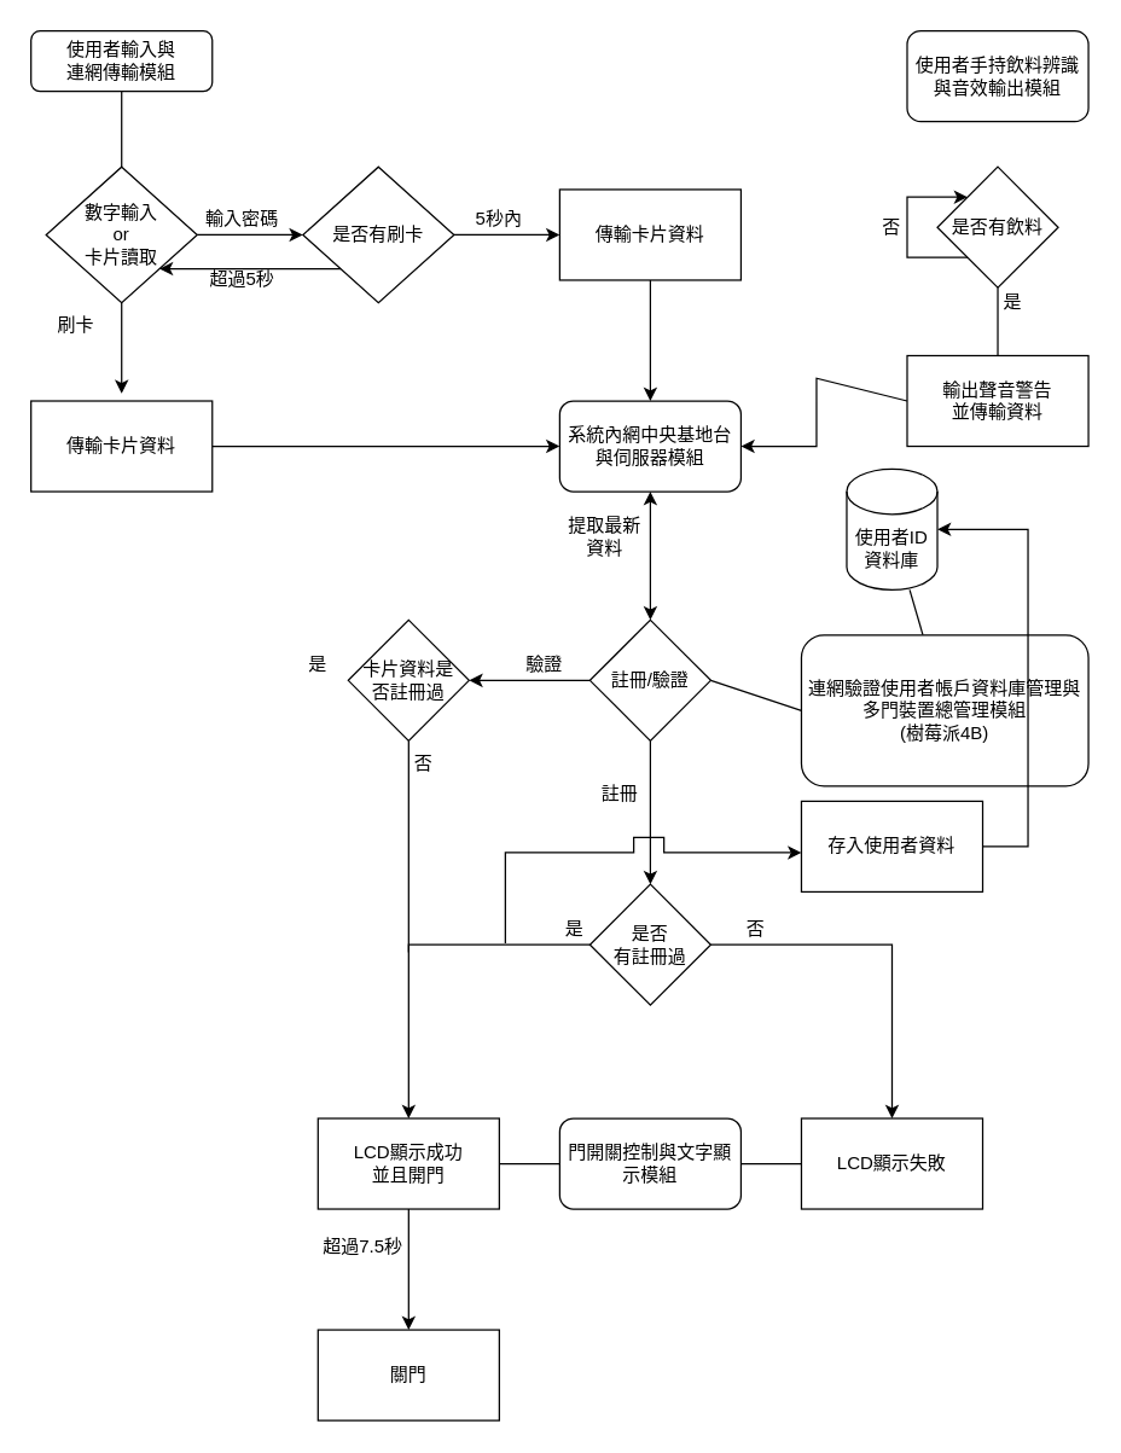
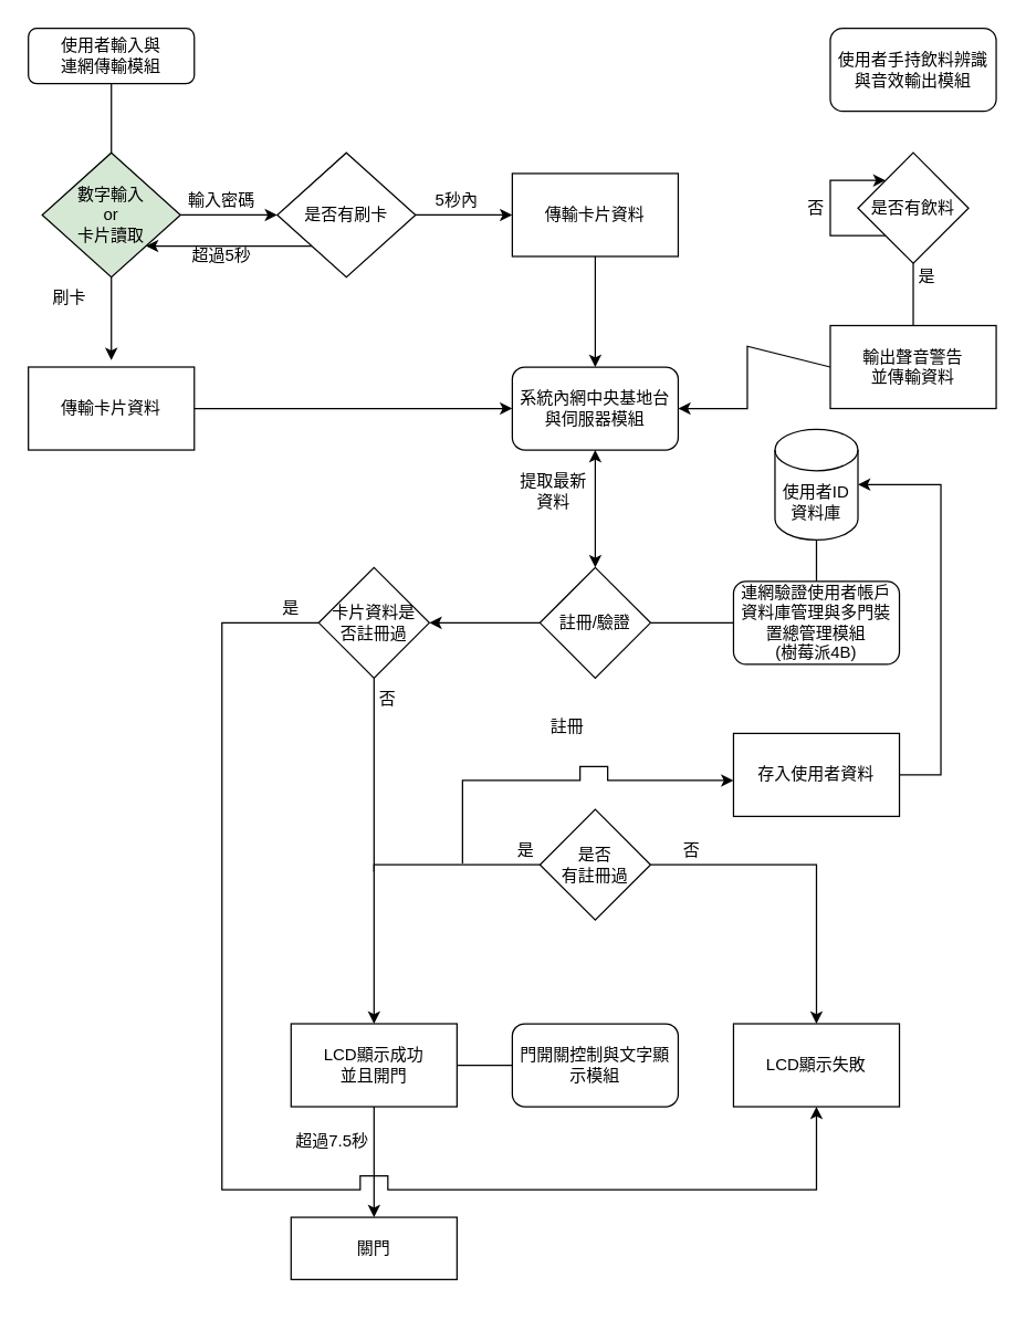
  <mxCell id="0" />
  <mxCell id="1" parent="0" />
  <mxCell id="2" value="" style="edgeStyle=none;rounded=0;orthogonalLoop=1;jettySize=auto;html=1;endArrow=none;endFill=0;" parent="1" source="3" target="6" edge="1"><mxGeometry relative="1" as="geometry" /></mxCell>
  <mxCell id="3" value="使用者輸入與&lt;br&gt;連網傳輸模組" style="rounded=1;whiteSpace=wrap;html=1;" parent="1" vertex="1"><mxGeometry x="20" y="20" width="120" height="40" as="geometry" /></mxCell>
  <mxCell id="4" value="" style="edgeStyle=none;rounded=0;orthogonalLoop=1;jettySize=auto;html=1;" parent="1" source="6" edge="1"><mxGeometry relative="1" as="geometry"><mxPoint x="80" y="260" as="targetPoint" /></mxGeometry></mxCell>
  <mxCell id="5" value="" style="edgeStyle=none;rounded=0;orthogonalLoop=1;jettySize=auto;html=1;" parent="1" source="6" target="10" edge="1"><mxGeometry relative="1" as="geometry" /></mxCell>
- <mxCell id="6" value="數字輸入&lt;br&gt;or&lt;br&gt;卡片讀取" style="rhombus;whiteSpace=wrap;html=1;rounded=0;" parent="1" vertex="1"><mxGeometry x="30" y="110" width="100" height="90" as="geometry" /></mxCell>
+ <mxCell id="6" value="數字輸入&lt;br&gt;or&lt;br&gt;卡片讀取" style="rhombus;whiteSpace=wrap;html=1;rounded=0;fillColor=#d5e8d4;" parent="1" vertex="1"><mxGeometry x="30" y="110" width="100" height="90" as="geometry" /></mxCell>
  <mxCell id="7" style="edgeStyle=none;rounded=0;orthogonalLoop=1;jettySize=auto;html=1;exitX=1;exitY=0.5;exitDx=0;exitDy=0;" parent="1" target="24" edge="1"><mxGeometry relative="1" as="geometry"><mxPoint x="200" y="299.588" as="targetPoint" /><mxPoint x="120" y="300" as="sourcePoint" /></mxGeometry></mxCell>
  <mxCell id="8" style="edgeStyle=none;rounded=0;orthogonalLoop=1;jettySize=auto;html=1;exitX=0;exitY=1;exitDx=0;exitDy=0;entryX=1;entryY=1;entryDx=0;entryDy=0;" parent="1" source="10" target="6" edge="1"><mxGeometry relative="1" as="geometry" /></mxCell>
  <mxCell id="9" value="" style="edgeStyle=none;rounded=0;orthogonalLoop=1;jettySize=auto;html=1;" parent="1" source="10" edge="1"><mxGeometry relative="1" as="geometry"><mxPoint x="370" y="155" as="targetPoint" /></mxGeometry></mxCell>
  <mxCell id="10" value="是否有刷卡" style="rhombus;whiteSpace=wrap;html=1;rounded=0;" parent="1" vertex="1"><mxGeometry x="200" y="110" width="100" height="90" as="geometry" /></mxCell>
  <mxCell id="11" value="輸入密碼" style="text;html=1;strokeColor=none;fillColor=none;align=center;verticalAlign=middle;whiteSpace=wrap;rounded=0;" parent="1" vertex="1"><mxGeometry x="130" y="130" width="60" height="30" as="geometry" /></mxCell>
  <mxCell id="12" value="刷卡" style="text;html=1;strokeColor=none;fillColor=none;align=center;verticalAlign=middle;whiteSpace=wrap;rounded=0;" parent="1" vertex="1"><mxGeometry x="20" y="200" width="60" height="30" as="geometry" /></mxCell>
  <mxCell id="13" value="" style="edgeStyle=none;rounded=0;orthogonalLoop=1;jettySize=auto;html=1;" parent="1" source="14" target="15" edge="1"><mxGeometry relative="1" as="geometry" /></mxCell>
  <mxCell id="14" value="傳輸卡片資料" style="rounded=0;whiteSpace=wrap;html=1;" parent="1" vertex="1"><mxGeometry x="370" y="125" width="120" height="60" as="geometry" /></mxCell>
  <mxCell id="15" value="系統內網中央基地台與伺服器模組" style="whiteSpace=wrap;html=1;rounded=1;" parent="1" vertex="1"><mxGeometry x="370" y="265" width="120" height="60" as="geometry" /></mxCell>
  <mxCell id="16" style="edgeStyle=none;rounded=0;orthogonalLoop=1;jettySize=auto;html=1;exitX=0;exitY=0.5;exitDx=0;exitDy=0;startArrow=none;startFill=0;endArrow=none;endFill=0;entryX=1;entryY=0.5;entryDx=0;entryDy=0;" parent="1" source="18" target="27" edge="1"><mxGeometry relative="1" as="geometry"><mxPoint x="430" y="435.333" as="targetPoint" /></mxGeometry></mxCell>
  <mxCell id="17" value="" style="edgeStyle=none;rounded=0;orthogonalLoop=1;jettySize=auto;html=1;startArrow=none;startFill=0;endArrow=none;endFill=0;" parent="1" source="18" target="48" edge="1"><mxGeometry relative="1" as="geometry" /></mxCell>
- <mxCell id="18" value="連網驗證使用者帳戶資料庫管理與多門裝置總管理模組&lt;br&gt;(樹莓派4B)" style="whiteSpace=wrap;html=1;rounded=1;" parent="1" vertex="1"><mxGeometry x="530" y="420" width="190" height="100" as="geometry" /></mxCell>
+ <mxCell id="18" value="連網驗證使用者帳戶資料庫管理與多門裝置總管理模組&lt;br&gt;(樹莓派4B)" style="whiteSpace=wrap;html=1;rounded=1;" parent="1" vertex="1"><mxGeometry x="530" y="420" width="120" height="60" as="geometry" /></mxCell>
  <mxCell id="19" value="" style="endArrow=classic;startArrow=classic;html=1;rounded=0;entryX=0.5;entryY=1;entryDx=0;entryDy=0;" parent="1" target="15" edge="1"><mxGeometry width="50" height="50" relative="1" as="geometry"><mxPoint x="430" y="410" as="sourcePoint" /><mxPoint x="455" y="340" as="targetPoint" /></mxGeometry></mxCell>
  <mxCell id="20" value="超過5秒" style="text;html=1;strokeColor=none;fillColor=none;align=center;verticalAlign=middle;whiteSpace=wrap;rounded=0;" parent="1" vertex="1"><mxGeometry x="130" y="170" width="60" height="30" as="geometry" /></mxCell>
  <mxCell id="21" value="5秒內" style="text;html=1;strokeColor=none;fillColor=none;align=center;verticalAlign=middle;whiteSpace=wrap;rounded=0;" parent="1" vertex="1"><mxGeometry x="300" y="130" width="60" height="30" as="geometry" /></mxCell>
  <mxCell id="22" value="提取最新資料" style="text;html=1;strokeColor=none;fillColor=none;align=center;verticalAlign=middle;whiteSpace=wrap;rounded=0;" parent="1" vertex="1"><mxGeometry x="370" y="340" width="60" height="30" as="geometry" /></mxCell>
  <mxCell id="23" style="edgeStyle=none;rounded=0;orthogonalLoop=1;jettySize=auto;html=1;exitX=1;exitY=0.5;exitDx=0;exitDy=0;entryX=0;entryY=0.5;entryDx=0;entryDy=0;" parent="1" source="24" target="15" edge="1"><mxGeometry relative="1" as="geometry" /></mxCell>
  <mxCell id="24" value="傳輸卡片資料" style="rounded=0;whiteSpace=wrap;html=1;glass=0;" parent="1" vertex="1"><mxGeometry x="20" y="265" width="120" height="60" as="geometry" /></mxCell>
- <mxCell id="25" value="" style="edgeStyle=none;rounded=0;orthogonalLoop=1;jettySize=auto;html=1;entryX=0.5;entryY=0;entryDx=0;entryDy=0;" parent="1" source="27" target="28" edge="1"><mxGeometry relative="1" as="geometry"><mxPoint x="430" y="580" as="targetPoint" /></mxGeometry></mxCell>
  <mxCell id="26" value="" style="edgeStyle=none;rounded=0;orthogonalLoop=1;jettySize=auto;html=1;" parent="1" source="27" target="31" edge="1"><mxGeometry relative="1" as="geometry" /></mxCell>
  <mxCell id="27" value="註冊/驗證" style="rhombus;whiteSpace=wrap;html=1;" parent="1" vertex="1"><mxGeometry x="390" y="410" width="80" height="80" as="geometry" /></mxCell>
  <mxCell id="28" value="是否&lt;br&gt;有註冊過" style="rhombus;whiteSpace=wrap;html=1;" parent="1" vertex="1"><mxGeometry x="390" y="585" width="80" height="80" as="geometry" /></mxCell>
  <mxCell id="29" value="註冊" style="text;html=1;strokeColor=none;fillColor=none;align=center;verticalAlign=middle;whiteSpace=wrap;rounded=0;" parent="1" vertex="1"><mxGeometry x="380" y="510" width="60" height="30" as="geometry" /></mxCell>
  <mxCell id="30" style="edgeStyle=none;rounded=0;orthogonalLoop=1;jettySize=auto;html=1;exitX=0.5;exitY=1;exitDx=0;exitDy=0;startArrow=none;startFill=0;endArrow=none;endFill=0;" parent="1" source="31" edge="1"><mxGeometry relative="1" as="geometry"><mxPoint x="270" y="630" as="targetPoint" /></mxGeometry></mxCell>
  <mxCell id="31" value="卡片資料是&lt;br&gt;否註冊過" style="rhombus;whiteSpace=wrap;html=1;" parent="1" vertex="1"><mxGeometry x="230" y="410" width="80" height="80" as="geometry" /></mxCell>
- <mxCell id="32" value="驗證" style="text;html=1;strokeColor=none;fillColor=none;align=center;verticalAlign=middle;whiteSpace=wrap;rounded=0;" parent="1" vertex="1"><mxGeometry x="330" y="425" width="60" height="30" as="geometry" /></mxCell>
- <mxCell id="33" style="edgeStyle=none;rounded=0;orthogonalLoop=1;jettySize=auto;html=1;exitX=1;exitY=0.5;exitDx=0;exitDy=0;entryX=0;entryY=0.5;entryDx=0;entryDy=0;startArrow=none;startFill=0;endArrow=none;endFill=0;" parent="1" source="35" target="37" edge="1"><mxGeometry relative="1" as="geometry" /></mxCell>
  <mxCell id="34" style="edgeStyle=none;rounded=0;orthogonalLoop=1;jettySize=auto;html=1;exitX=0;exitY=0.5;exitDx=0;exitDy=0;entryX=1;entryY=0.5;entryDx=0;entryDy=0;startArrow=none;startFill=0;endArrow=none;endFill=0;" parent="1" source="35" target="36" edge="1"><mxGeometry relative="1" as="geometry" /></mxCell>
  <mxCell id="35" value="門開關控制與文字顯示模組" style="rounded=1;whiteSpace=wrap;html=1;glass=0;" parent="1" vertex="1"><mxGeometry x="370.004" y="740" width="120" height="60" as="geometry" /></mxCell>
  <mxCell id="36" value="LCD顯示成功&lt;br&gt;並且開門" style="rounded=0;whiteSpace=wrap;html=1;glass=0;" parent="1" vertex="1"><mxGeometry x="210" y="740" width="120" height="60" as="geometry" /></mxCell>
  <mxCell id="37" value="LCD顯示失敗" style="rounded=0;whiteSpace=wrap;html=1;glass=0;" parent="1" vertex="1"><mxGeometry x="530" y="740" width="120" height="60" as="geometry" /></mxCell>
  <mxCell id="38" value="" style="endArrow=classic;html=1;rounded=0;exitX=0;exitY=0.5;exitDx=0;exitDy=0;entryX=0.5;entryY=0;entryDx=0;entryDy=0;" parent="1" source="28" target="36" edge="1"><mxGeometry width="50" height="50" relative="1" as="geometry"><mxPoint x="295" y="665" as="sourcePoint" /><mxPoint x="345" y="615" as="targetPoint" /><Array as="points"><mxPoint x="270" y="625" /></Array></mxGeometry></mxCell>
  <mxCell id="39" value="" style="endArrow=classic;html=1;rounded=0;exitX=1;exitY=0.5;exitDx=0;exitDy=0;entryX=0.5;entryY=0;entryDx=0;entryDy=0;" parent="1" source="28" target="37" edge="1"><mxGeometry width="50" height="50" relative="1" as="geometry"><mxPoint x="470" y="630" as="sourcePoint" /><mxPoint x="520" y="580" as="targetPoint" /><Array as="points"><mxPoint x="590" y="625" /></Array></mxGeometry></mxCell>
+ <mxCell id="40" value="" style="endArrow=classic;html=1;rounded=0;exitX=0;exitY=0.5;exitDx=0;exitDy=0;entryX=0.5;entryY=1;entryDx=0;entryDy=0;" parent="1" source="31" target="37" edge="1"><mxGeometry width="50" height="50" relative="1" as="geometry"><mxPoint x="190" y="455" as="sourcePoint" /><mxPoint x="240" y="405" as="targetPoint" /><Array as="points"><mxPoint x="160" y="450" /><mxPoint x="160" y="860" /><mxPoint x="260" y="860" /><mxPoint x="260" y="850" /><mxPoint x="270" y="850" /><mxPoint x="280" y="850" /><mxPoint x="280" y="860" /><mxPoint x="590" y="860" /></Array></mxGeometry></mxCell>
  <mxCell id="41" value="是" style="text;html=1;strokeColor=none;fillColor=none;align=center;verticalAlign=middle;whiteSpace=wrap;rounded=0;glass=0;" parent="1" vertex="1"><mxGeometry x="350" y="600" width="60" height="30" as="geometry" /></mxCell>
  <mxCell id="42" value="否" style="text;html=1;strokeColor=none;fillColor=none;align=center;verticalAlign=middle;whiteSpace=wrap;rounded=0;glass=0;" parent="1" vertex="1"><mxGeometry x="470" y="600" width="60" height="30" as="geometry" /></mxCell>
  <mxCell id="43" value="是" style="text;html=1;strokeColor=none;fillColor=none;align=center;verticalAlign=middle;whiteSpace=wrap;rounded=0;glass=0;" parent="1" vertex="1"><mxGeometry x="180" y="425" width="60" height="30" as="geometry" /></mxCell>
  <mxCell id="44" value="否" style="text;html=1;strokeColor=none;fillColor=none;align=center;verticalAlign=middle;whiteSpace=wrap;rounded=0;glass=0;" parent="1" vertex="1"><mxGeometry x="250" y="490" width="60" height="30" as="geometry" /></mxCell>
- <mxCell id="45" value="關門" style="rounded=0;whiteSpace=wrap;html=1;glass=0;" parent="1" vertex="1"><mxGeometry x="210" y="880" width="120" height="60" as="geometry" /></mxCell>
+ <mxCell id="45" value="關門" style="rounded=0;whiteSpace=wrap;html=1;glass=0;" parent="1" vertex="1"><mxGeometry x="210" y="880" width="120" height="45" as="geometry" /></mxCell>
  <mxCell id="46" value="" style="endArrow=classic;html=1;rounded=0;entryX=0.5;entryY=0;entryDx=0;entryDy=0;exitX=0.5;exitY=1;exitDx=0;exitDy=0;" parent="1" source="36" target="45" edge="1"><mxGeometry width="50" height="50" relative="1" as="geometry"><mxPoint x="250" y="850" as="sourcePoint" /><mxPoint x="300" y="800" as="targetPoint" /></mxGeometry></mxCell>
  <mxCell id="47" value="超過7.5秒" style="text;html=1;strokeColor=none;fillColor=none;align=center;verticalAlign=middle;whiteSpace=wrap;rounded=0;glass=0;" parent="1" vertex="1"><mxGeometry x="210" y="810" width="60" height="30" as="geometry" /></mxCell>
  <mxCell id="48" value="使用者ID資料庫" style="shape=cylinder3;whiteSpace=wrap;html=1;boundedLbl=1;backgroundOutline=1;size=15;rounded=0;glass=0;" parent="1" vertex="1"><mxGeometry x="560" y="310" width="60" height="80" as="geometry" /></mxCell>
  <mxCell id="49" value="" style="endArrow=classic;html=1;rounded=0;entryX=0;entryY=0.5;entryDx=0;entryDy=0;" parent="1" edge="1"><mxGeometry width="50" height="50" relative="1" as="geometry"><mxPoint x="334" y="624" as="sourcePoint" /><mxPoint x="530" y="564" as="targetPoint" /><Array as="points"><mxPoint x="334" y="564" /><mxPoint x="419" y="564" /><mxPoint x="419" y="554" /><mxPoint x="429" y="554" /><mxPoint x="439" y="554" /><mxPoint x="439" y="564" /></Array></mxGeometry></mxCell>
  <mxCell id="50" value="存入使用者資料" style="rounded=0;whiteSpace=wrap;html=1;glass=0;" parent="1" vertex="1"><mxGeometry x="530" y="530" width="120" height="60" as="geometry" /></mxCell>
  <mxCell id="51" value="" style="endArrow=classic;html=1;rounded=0;entryX=1;entryY=0.5;entryDx=0;entryDy=0;entryPerimeter=0;" parent="1" target="48" edge="1"><mxGeometry width="50" height="50" relative="1" as="geometry"><mxPoint x="650" y="560" as="sourcePoint" /><mxPoint x="700" y="510" as="targetPoint" /><Array as="points"><mxPoint x="680" y="560" /><mxPoint x="680" y="350" /></Array></mxGeometry></mxCell>
  <mxCell id="52" value="使用者手持飲料辨識與音效輸出模組" style="rounded=1;whiteSpace=wrap;html=1;glass=0;" parent="1" vertex="1"><mxGeometry x="600" y="20" width="120" height="60" as="geometry" /></mxCell>
  <mxCell id="53" value="" style="edgeStyle=none;rounded=0;orthogonalLoop=1;jettySize=auto;html=1;startArrow=none;startFill=0;endArrow=none;endFill=0;" parent="1" source="55" target="56" edge="1"><mxGeometry relative="1" as="geometry" /></mxCell>
  <mxCell id="54" style="edgeStyle=none;rounded=0;orthogonalLoop=1;jettySize=auto;html=1;startArrow=classic;startFill=1;endArrow=none;endFill=0;entryX=0;entryY=1;entryDx=0;entryDy=0;exitX=0;exitY=0;exitDx=0;exitDy=0;" parent="1" source="55" target="55" edge="1"><mxGeometry relative="1" as="geometry"><mxPoint x="590" y="170.333" as="targetPoint" /><mxPoint x="600" y="120" as="sourcePoint" /><Array as="points"><mxPoint x="600" y="130" /><mxPoint x="600" y="170" /></Array></mxGeometry></mxCell>
  <mxCell id="55" value="是否有飲料" style="rhombus;whiteSpace=wrap;html=1;rounded=0;glass=0;" parent="1" vertex="1"><mxGeometry x="620" y="110" width="80" height="80" as="geometry" /></mxCell>
  <mxCell id="56" value="輸出聲音警告&lt;br&gt;並傳輸資料" style="rounded=0;whiteSpace=wrap;html=1;glass=0;" parent="1" vertex="1"><mxGeometry x="600" y="235" width="120" height="60" as="geometry" /></mxCell>
  <mxCell id="57" value="" style="endArrow=classic;html=1;rounded=0;exitX=0;exitY=0.5;exitDx=0;exitDy=0;entryX=1;entryY=0.5;entryDx=0;entryDy=0;" parent="1" source="56" target="15" edge="1"><mxGeometry width="50" height="50" relative="1" as="geometry"><mxPoint x="565" y="250" as="sourcePoint" /><mxPoint x="615" y="200" as="targetPoint" /><Array as="points"><mxPoint x="540" y="250" /><mxPoint x="540" y="295" /></Array></mxGeometry></mxCell>
  <mxCell id="58" value="是" style="text;html=1;strokeColor=none;fillColor=none;align=center;verticalAlign=middle;whiteSpace=wrap;rounded=0;glass=0;" parent="1" vertex="1"><mxGeometry x="640" y="185" width="60" height="30" as="geometry" /></mxCell>
  <mxCell id="59" value="否" style="text;html=1;strokeColor=none;fillColor=none;align=center;verticalAlign=middle;whiteSpace=wrap;rounded=0;glass=0;" parent="1" vertex="1"><mxGeometry x="560" y="135" width="60" height="30" as="geometry" /></mxCell>
